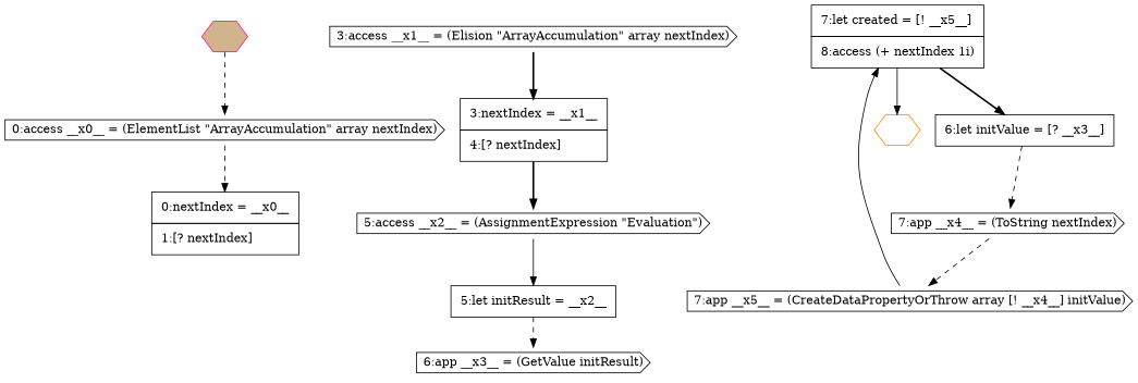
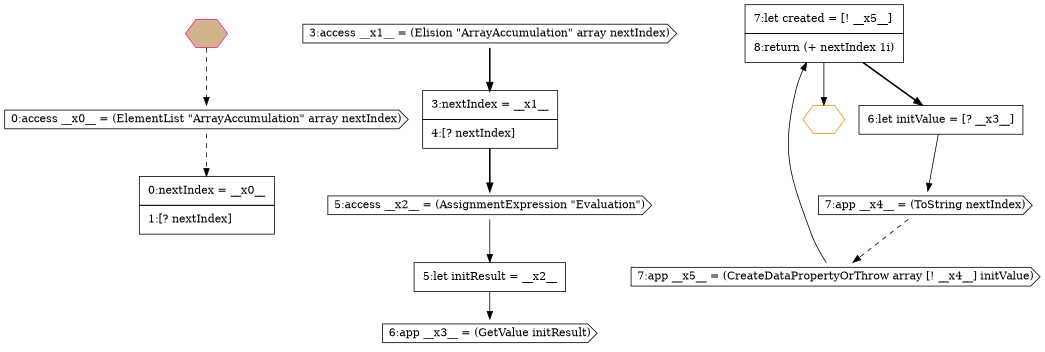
  digraph {
    node [color=black fillcolor=white shape=cds style=filled]
    edge [color=black style=solid]
    n1 [color=deeppink fillcolor=tan label=" " shape=hexagon]
    n2 [label=<<font color="black">0:access __x0__ = (ElementList &quot;ArrayAccumulation&quot; array nextIndex)</font>>]
    n3 [label=<<font color="black">     <table border="0" cellborder="1" cellspacing="0" cellpadding="10">       <tr><td align="left">0:nextIndex = __x0__</td></tr>       <tr><td align="left">1:[? nextIndex]</td></tr>     </table>   </font>> margin=0 shape=none]
    n4 [label=<<font color="black">3:access __x1__ = (Elision &quot;ArrayAccumulation&quot; array nextIndex)</font>>]
    n5 [label=<<font color="black">     <table border="0" cellborder="1" cellspacing="0" cellpadding="10">       <tr><td align="left">3:nextIndex = __x1__</td></tr>       <tr><td align="left">4:[? nextIndex]</td></tr>     </table>   </font>> margin=0 shape=none]
    n6 [label=<<font color="black">5:access __x2__ = (AssignmentExpression &quot;Evaluation&quot;)</font>>]
    n7 [label=<<font color="black">     <table border="0" cellborder="1" cellspacing="0" cellpadding="10">       <tr><td align="left">5:let initResult = __x2__</td></tr>     </table>   </font>> margin=0 shape=none]
    n8 [label=<<font color="black">6:app __x3__ = (GetValue initResult)</font>>]
    n9 [color=darkorange label=" " shape=hexagon]
    n10 [label=<<font color="black">7:app __x4__ = (ToString nextIndex)</font>>]
    n11 [label=<<font color="black">7:app __x5__ = (CreateDataPropertyOrThrow array [! __x4__] initValue)</font>>]
-   n12 [label=<<font color="black">     <table border="0" cellborder="1" cellspacing="0" cellpadding="10">       <tr><td align="left">7:let created = [! __x5__]</td></tr>       <tr><td align="left">8:access (+ nextIndex 1i)</td></tr>     </table>   </font>> margin=0 shape=none]
+   n12 [label=<<font color="black">     <table border="0" cellborder="1" cellspacing="0" cellpadding="10">       <tr><td align="left">7:let created = [! __x5__]</td></tr>       <tr><td align="left">8:return (+ nextIndex 1i)</td></tr>     </table>   </font>> margin=0 shape=none]
    n13 [label=<<font color="black">     <table border="0" cellborder="1" cellspacing="0" cellpadding="10">       <tr><td align="left">6:let initValue = [? __x3__]</td></tr>     </table>   </font>> margin=0 shape=none]
    n1 -> n2 [style=dashed]
    n2 -> n3 [style=dashed]
    n4 -> n5 [style=bold]
    n5 -> n6 [style=bold]
    n6 -> n7
-   n7 -> n8 [style=dashed]
+   n7 -> n8
    n10 -> n11 [style=dashed]
    n11 -> n12
    n12 -> n9
    n12 -> n13 [style=bold]
-   n13 -> n10 [style=dashed]
+   n13 -> n10
  }
